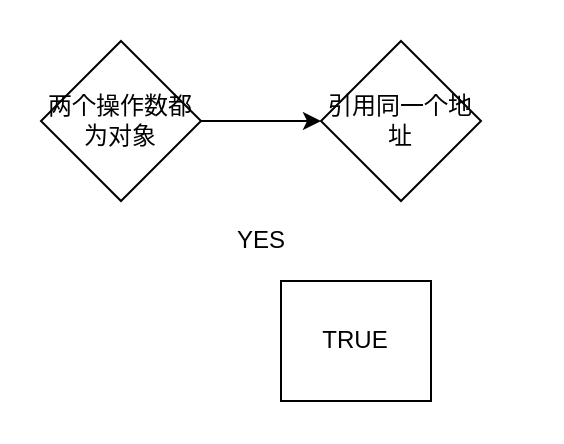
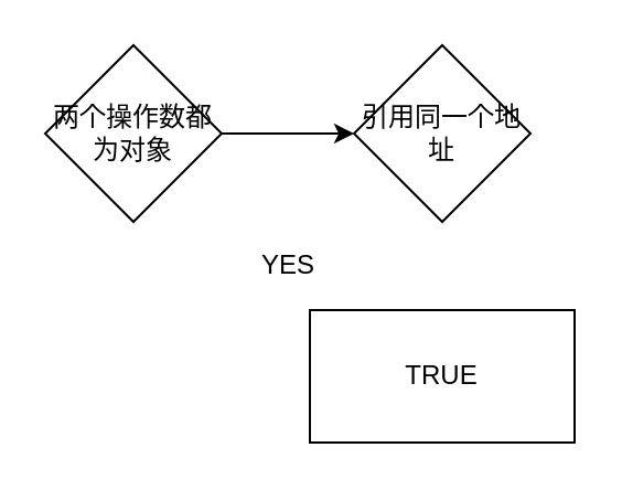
  <mxCell id="0" />
  <mxCell id="1" parent="0" />
  <mxCell id="2" style="edgeStyle=orthogonalEdgeStyle;rounded=0;orthogonalLoop=1;jettySize=auto;html=1;exitX=1;exitY=0.5;exitDx=0;exitDy=0;entryX=0;entryY=0.5;entryDx=0;entryDy=0;" edge="1" parent="1" source="3" target="4"><mxGeometry relative="1" as="geometry" /></mxCell>
  <mxCell id="3" value="两个操作数都为对象" style="rhombus;whiteSpace=wrap;html=1;" vertex="1" parent="1"><mxGeometry x="20" y="20" width="80" height="80" as="geometry" /></mxCell>
  <mxCell id="4" value="引用同一个地址" style="rhombus;whiteSpace=wrap;html=1;" vertex="1" parent="1"><mxGeometry x="160" y="20" width="80" height="80" as="geometry" /></mxCell>
  <mxCell id="5" value="YES" style="text;html=1;align=center;verticalAlign=middle;resizable=0;points=[];autosize=1;strokeColor=none;fillColor=none;" vertex="1" parent="1"><mxGeometry x="110" y="110" width="40" height="20" as="geometry" /></mxCell>
- <mxCell id="6" value="TRUE" style="rounded=0;whiteSpace=wrap;html=1;" vertex="1" parent="1"><mxGeometry x="140" y="140" width="75" height="60" as="geometry" /></mxCell>
+ <mxCell id="6" value="TRUE" style="rounded=0;whiteSpace=wrap;html=1;" vertex="1" parent="1"><mxGeometry x="140" y="140" width="120" height="60" as="geometry" /></mxCell>
